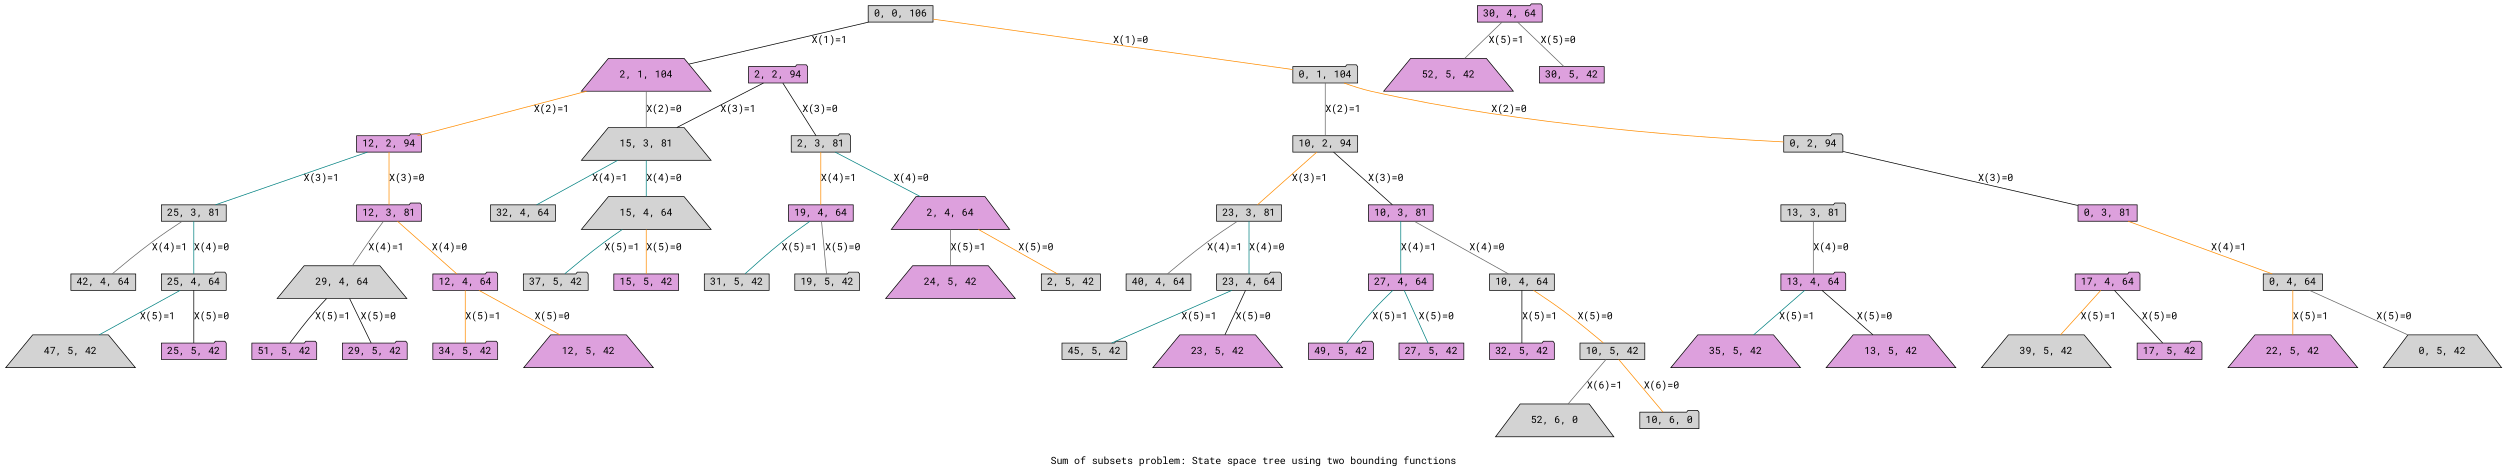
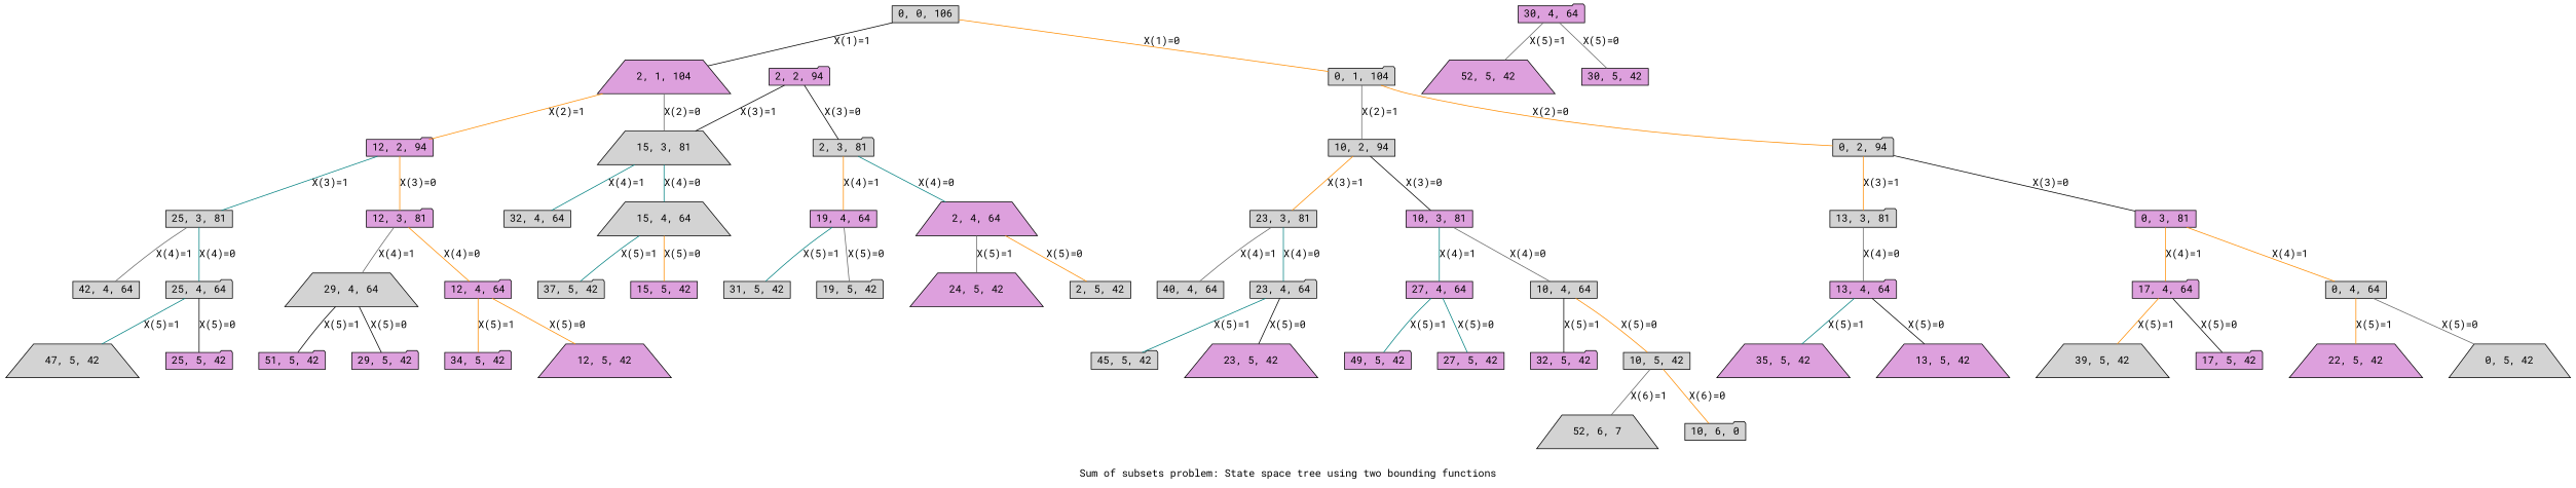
  graph {
    fixedsize=false
    fontname="Roboto Mono"
    label="Sum of subsets problem: State space tree using two bounding functions"
    nodesep=0.5
    node [concentrate=true fillcolor=plum fontname="Roboto Mono" shape=folder style=filled]
    edge [color=darkorange fontname="Roboto Mono"]
    "0, 0, 106" [fillcolor=lightgrey height=0 shape=box width=0]
    "2, 1, 104" [height=0 shape=trapezium width=0]
    "0, 1, 104" [fillcolor=lightgrey height=0 width=0]
    "12, 2, 94" [height=0 width=0]
    "15, 3, 81" [fillcolor=lightgrey height=0 shape=trapezium width=0]
    "10, 2, 94" [fillcolor=lightgrey height=0 shape=box width=0]
    "0, 2, 94" [fillcolor=lightgrey height=0 width=0]
    "25, 3, 81" [fillcolor=lightgrey height=0 shape=box width=0]
    "12, 3, 81" [height=0 width=0]
    "2, 2, 94" [height=0 width=0]
    "2, 3, 81" [fillcolor=lightgrey height=0 width=0]
    "23, 3, 81" [fillcolor=lightgrey height=0 shape=box width=0]
    "10, 3, 81" [height=0 shape=box width=0]
    "13, 3, 81" [fillcolor=lightgrey height=0 width=0]
    "0, 3, 81" [height=0 shape=box width=0]
    "42, 4, 64" [fillcolor=lightgrey height=0 shape=box width=0]
    "25, 4, 64" [fillcolor=lightgrey height=0 width=0]
    "29, 4, 64" [fillcolor=lightgrey height=0 shape=trapezium width=0]
    "12, 4, 64" [height=0 width=0]
    "32, 4, 64" [fillcolor=lightgrey height=0 shape=box width=0]
    "15, 4, 64" [fillcolor=lightgrey height=0 shape=trapezium width=0]
    "19, 4, 64" [height=0 shape=box width=0]
    "2, 4, 64" [height=0 shape=trapezium width=0]
    "40, 4, 64" [fillcolor=lightgrey height=0 shape=box width=0]
    "23, 4, 64" [fillcolor=lightgrey height=0 width=0]
    "27, 4, 64" [height=0 shape=box width=0]
    "10, 4, 64" [fillcolor=lightgrey height=0 shape=box width=0]
    "13, 4, 64" [height=0 width=0]
    "17, 4, 64" [height=0 width=0]
    "0, 4, 64" [fillcolor=lightgrey height=0 shape=box width=0]
    "47, 5, 42" [fillcolor=lightgrey height=0 shape=trapezium width=0]
    "25, 5, 42" [height=0 width=0]
    "51, 5, 42" [height=0 width=0]
    "29, 5, 42" [height=0 width=0]
    "34, 5, 42" [height=0 width=0]
    "12, 5, 42" [height=0 shape=trapezium width=0]
    "37, 5, 42" [fillcolor=lightgrey height=0 width=0]
    "15, 5, 42" [height=0 shape=box width=0]
    "31, 5, 42" [fillcolor=lightgrey height=0 shape=box width=0]
    "19, 5, 42" [fillcolor=lightgrey height=0 width=0]
    "24, 5, 42" [height=0 shape=trapezium width=0]
    "2, 5, 42" [fillcolor=lightgrey height=0 shape=box width=0]
    "45, 5, 42" [fillcolor=lightgrey height=0 width=0]
    "23, 5, 42" [height=0 shape=trapezium width=0]
    "49, 5, 42" [height=0 width=0]
    "27, 5, 42" [height=0 shape=box width=0]
    "32, 5, 42" [height=0 width=0]
    "10, 5, 42" [fillcolor=lightgrey height=0 shape=box width=0]
    "30, 4, 64" [height=0 width=0]
    "52, 5, 42" [height=0 shape=trapezium width=0]
    "30, 5, 42" [height=0 shape=box width=0]
    "35, 5, 42" [height=0 shape=trapezium width=0]
    "13, 5, 42" [height=0 shape=trapezium width=0]
    "39, 5, 42" [fillcolor=lightgrey height=0 shape=trapezium width=0]
    "17, 5, 42" [height=0 width=0]
    "22, 5, 42" [height=0 shape=trapezium width=0]
    "0, 5, 42" [fillcolor=lightgrey height=0 shape=trapezium width=0]
-   "52, 6, 0" [fillcolor=lightgrey height=0 shape=trapezium width=0]
+   "52, 6, 0" [fillcolor=lightgrey height=0 shape=trapezium width=0 label="52, 6, 7"]
    "10, 6, 0" [fillcolor=lightgrey height=0 width=0]
    "0, 0, 106" -- "2, 1, 104" [color=black label="X(1)=1"]
    "0, 0, 106" -- "0, 1, 104" [label="X(1)=0"]
    "2, 1, 104" -- "12, 2, 94" [label="X(2)=1"]
    "2, 1, 104" -- "15, 3, 81" [color=gray40 label="X(2)=0"]
    "0, 1, 104" -- "10, 2, 94" [color=gray40 label="X(2)=1"]
    "0, 1, 104" -- "0, 2, 94" [label="X(2)=0"]
    "12, 2, 94" -- "25, 3, 81" [color=teal label="X(3)=1"]
    "12, 2, 94" -- "12, 3, 81" [label="X(3)=0"]
    "15, 3, 81" -- "32, 4, 64" [color=teal label="X(4)=1"]
    "15, 3, 81" -- "15, 4, 64" [color=teal label="X(4)=0"]
    "10, 2, 94" -- "23, 3, 81" [label="X(3)=1"]
    "10, 2, 94" -- "10, 3, 81" [color=black label="X(3)=0"]
+   "0, 2, 94" -- "13, 3, 81" [label="X(3)=1"]
    "0, 2, 94" -- "0, 3, 81" [color=black label="X(3)=0"]
    "25, 3, 81" -- "42, 4, 64" [color=gray40 label="X(4)=1"]
    "25, 3, 81" -- "25, 4, 64" [color=teal label="X(4)=0"]
    "12, 3, 81" -- "29, 4, 64" [color=gray40 label="X(4)=1"]
    "12, 3, 81" -- "12, 4, 64" [label="X(4)=0"]
    "2, 2, 94" -- "15, 3, 81" [color=black label="X(3)=1"]
    "2, 2, 94" -- "2, 3, 81" [color=black label="X(3)=0"]
    "2, 3, 81" -- "19, 4, 64" [label="X(4)=1"]
    "2, 3, 81" -- "2, 4, 64" [color=teal label="X(4)=0"]
    "23, 3, 81" -- "40, 4, 64" [color=gray40 label="X(4)=1"]
    "23, 3, 81" -- "23, 4, 64" [color=teal label="X(4)=0"]
    "10, 3, 81" -- "27, 4, 64" [color=teal label="X(4)=1"]
    "10, 3, 81" -- "10, 4, 64" [color=gray40 label="X(4)=0"]
    "13, 3, 81" -- "13, 4, 64" [color=gray40 label="X(4)=0"]
+   "0, 3, 81" -- "17, 4, 64" [label="X(4)=1"]
    "0, 3, 81" -- "0, 4, 64" [label="X(4)=1"]
    "25, 4, 64" -- "47, 5, 42" [color=teal label="X(5)=1"]
    "25, 4, 64" -- "25, 5, 42" [color=black label="X(5)=0"]
    "29, 4, 64" -- "51, 5, 42" [color=black label="X(5)=1"]
    "29, 4, 64" -- "29, 5, 42" [color=black label="X(5)=0"]
    "12, 4, 64" -- "34, 5, 42" [label="X(5)=1"]
    "12, 4, 64" -- "12, 5, 42" [label="X(5)=0"]
    "15, 4, 64" -- "37, 5, 42" [color=teal label="X(5)=1"]
    "15, 4, 64" -- "15, 5, 42" [label="X(5)=0"]
    "19, 4, 64" -- "31, 5, 42" [color=teal label="X(5)=1"]
    "19, 4, 64" -- "19, 5, 42" [color=gray40 label="X(5)=0"]
    "2, 4, 64" -- "24, 5, 42" [color=gray40 label="X(5)=1"]
    "2, 4, 64" -- "2, 5, 42" [label="X(5)=0"]
    "23, 4, 64" -- "45, 5, 42" [color=teal label="X(5)=1"]
    "23, 4, 64" -- "23, 5, 42" [color=black label="X(5)=0"]
    "27, 4, 64" -- "49, 5, 42" [color=teal label="X(5)=1"]
    "27, 4, 64" -- "27, 5, 42" [color=teal label="X(5)=0"]
    "10, 4, 64" -- "32, 5, 42" [color=black label="X(5)=1"]
    "10, 4, 64" -- "10, 5, 42" [label="X(5)=0"]
    "13, 4, 64" -- "35, 5, 42" [color=teal label="X(5)=1"]
    "13, 4, 64" -- "13, 5, 42" [color=black label="X(5)=0"]
    "17, 4, 64" -- "39, 5, 42" [label="X(5)=1"]
    "17, 4, 64" -- "17, 5, 42" [color=black label="X(5)=0"]
    "0, 4, 64" -- "22, 5, 42" [label="X(5)=1"]
    "0, 4, 64" -- "0, 5, 42" [color=gray40 label="X(5)=0"]
    "10, 5, 42" -- "52, 6, 0" [color=gray40 label="X(6)=1"]
    "10, 5, 42" -- "10, 6, 0" [label="X(6)=0"]
    "30, 4, 64" -- "52, 5, 42" [color=gray40 label="X(5)=1"]
    "30, 4, 64" -- "30, 5, 42" [color=gray40 label="X(5)=0"]
  }
